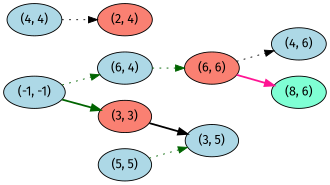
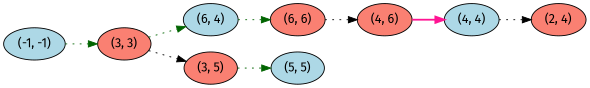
  strict digraph {
    fontname="Fira Sans"
    rankdir=LR
    node [fillcolor=lightblue fontname="Fira Sans" rang=1 style=filled]
    edge [color=darkgreen fontname="Fira Sans" style=dotted]
    "(6, 6)" [fillcolor=salmon]
-   "(4, 6)"
-   "(8, 6)" [fillcolor=aquamarine rang=2]
+   "(4, 6)" [fillcolor=salmon]
    "(6, 4)" [rang=""]
    "(2, 4)" [fillcolor=salmon]
    "(4, 4)"
    "(-1, -1)" [rang=""]
    "(3, 3)" [fillcolor=salmon rang=""]
-   "(3, 5)"
+   "(3, 5)" [fillcolor=salmon]
    "(5, 5)"
    "(6, 6)" -> "(4, 6)" [color=black]
-   "(6, 6)" -> "(8, 6)" [color=deeppink style=bold]
+   "(4, 6)" -> "(4, 4)" [color=deeppink style=bold]
    "(6, 4)" -> "(6, 6)"
    "(4, 4)" -> "(2, 4)" [color=black]
-   "(-1, -1)" -> "(6, 4)"
-   "(-1, -1)" -> "(3, 3)" [style=bold]
-   "(3, 3)" -> "(3, 5)" [color=black style=bold]
-   "(5, 5)" -> "(3, 5)"
+   "(3, 3)" -> "(6, 4)"
+   "(-1, -1)" -> "(3, 3)"
+   "(3, 3)" -> "(3, 5)" [color=black]
+   "(3, 5)" -> "(5, 5)"
  }
